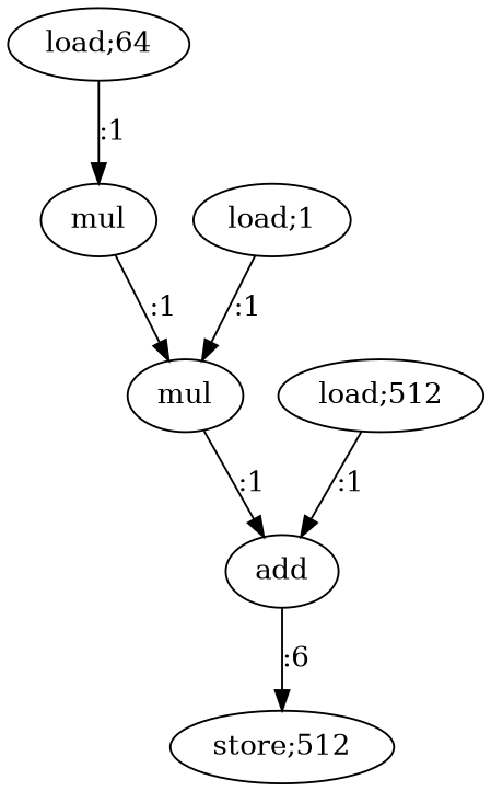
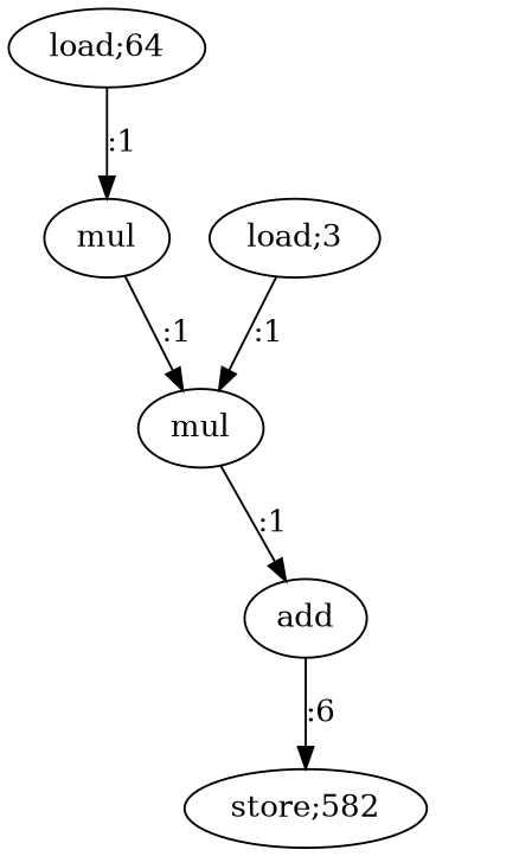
  digraph {
    n1 [label="load;64"]
    n2 [label=mul]
    n3 [label=mul]
    n4 [label=add]
-   n5 [label="load;1"]
-   n6 [label="store;512"]
-   n7 [label="load;512"]
+   n5 [label="load;3"]
+   n6 [label="store;582"]
    n1 -> n2 [label=":1"]
    n2 -> n3 [label=":1"]
    n3 -> n4 [label=":1"]
    n4 -> n6 [label=":6"]
    n5 -> n3 [label=":1"]
-   n7 -> n4 [label=":1"]
  }
